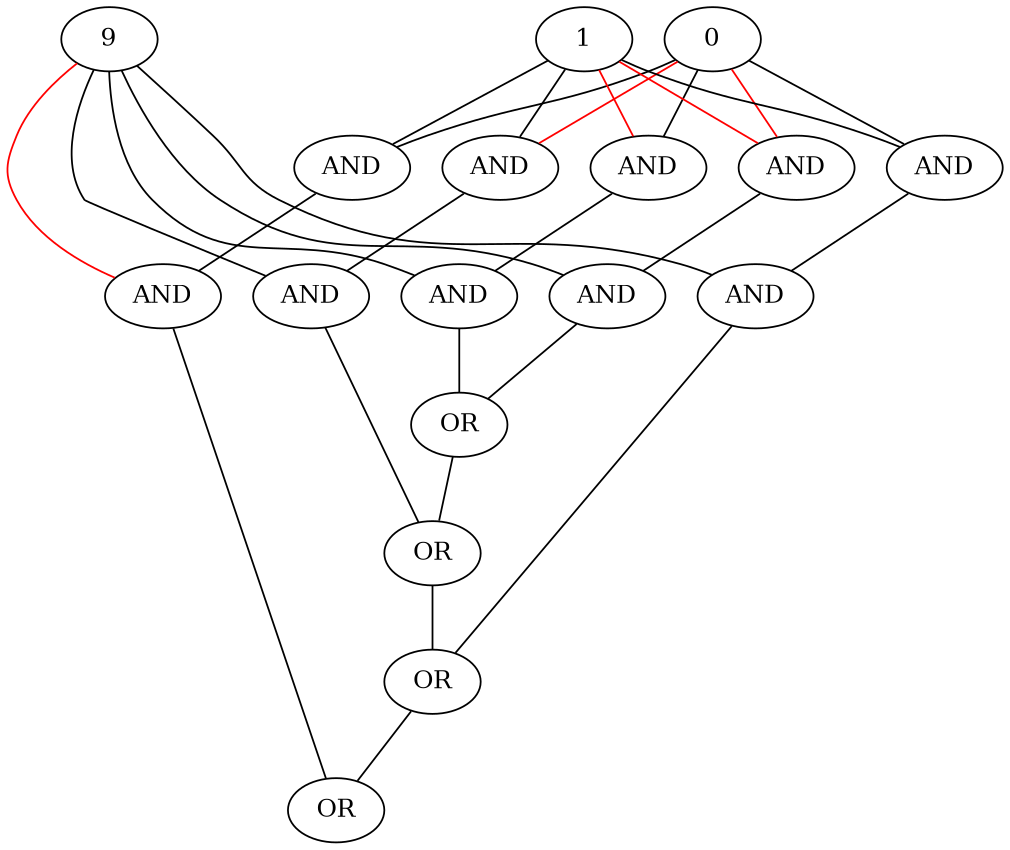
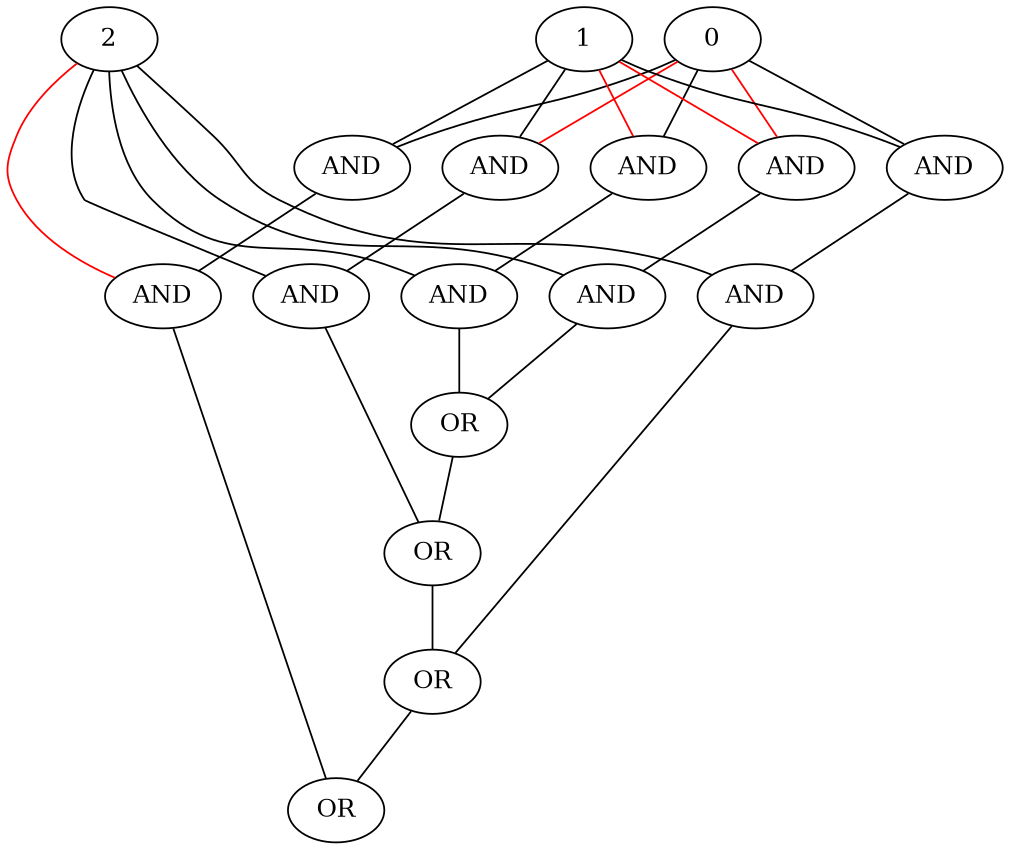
  strict graph {
    node [gtype="gate.AND" level=1]
    edge [inverted=False]
    n1 [gtype="gate.PI" label=0 level=0]
    n2 [gtype="gate.PI" label=1 level=0]
-   n3 [gtype="gate.PI" label=9 level=0]
+   n3 [gtype="gate.PI" label=2 level=0]
    n4 [label=AND]
    n5 [label=AND]
    n6 [label=AND]
    n7 [label=AND]
    n8 [label=AND]
    n9 [label=AND level=2]
    n10 [label=AND level=2]
    n11 [label=AND level=2]
    n12 [label=AND level=2]
    n13 [label=AND level=2]
    n14 [gtype="gate.OR" label=OR level=20]
    n15 [gtype="gate.OR" label=OR level=21]
    n16 [gtype="gate.OR" label=OR level=22]
    n17 [gtype="gate.OR" label=OR level=23]
    subgraph sub_1 {
      rank=min
      n1
      n2
      n3
    }
    n1 -- n4 [color=red inverted=True]
    n1 -- n5
    n1 -- n6 [color=red inverted=True]
    n1 -- n7
    n1 -- n8
    n2 -- n5 [color=red inverted=True]
    n2 -- n6
    n2 -- n7
    n2 -- n8
    n3 -- n9
    n3 -- n10
    n3 -- n11
    n3 -- n12 [color=red inverted=True]
    n4 -- n2 [color=red inverted=True]
    n4 -- n13
    n5 -- n9
    n6 -- n10
    n7 -- n11
    n8 -- n12
    n9 -- n14
    n10 -- n15
    n11 -- n16
    n12 -- n17
    n13 -- n3
    n13 -- n14
    n14 -- n15
    n15 -- n16
    n16 -- n17
  }
